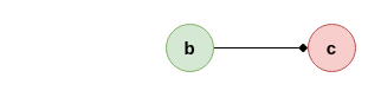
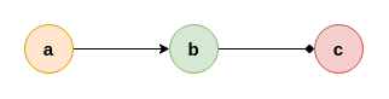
  <mxCell id="0" />
  <mxCell id="1" parent="0" />
+ <mxCell id="2" style="edgeStyle=orthogonalEdgeStyle;rounded=0;orthogonalLoop=1;jettySize=auto;html=1;exitX=1;exitY=0.5;exitDx=0;exitDy=0;entryX=0;entryY=0.5;entryDx=0;entryDy=0;" edge="1" parent="1" source="3" target="5"><mxGeometry relative="1" as="geometry" /></mxCell>
+ <mxCell id="3" value="&lt;b&gt;&lt;font style=&quot;font-size: 15px&quot;&gt;a&lt;/font&gt;&lt;/b&gt;" style="ellipse;whiteSpace=wrap;html=1;aspect=fixed;fillColor=#ffe6cc;strokeColor=#d79b00;" vertex="1" parent="1"><mxGeometry x="20" y="20" width="40" height="40" as="geometry" /></mxCell>
  <mxCell id="4" style="edgeStyle=none;rounded=0;orthogonalLoop=1;jettySize=auto;html=1;exitX=1;exitY=0.5;exitDx=0;exitDy=0;entryX=0;entryY=0.5;entryDx=0;entryDy=0;endArrow=diamond;" edge="1" parent="1" source="5" target="6"><mxGeometry relative="1" as="geometry" /></mxCell>
  <mxCell id="5" value="&lt;b&gt;&lt;font style=&quot;font-size: 15px&quot;&gt;b&lt;/font&gt;&lt;/b&gt;" style="ellipse;whiteSpace=wrap;html=1;aspect=fixed;fillColor=#d5e8d4;strokeColor=#82b366;" vertex="1" parent="1"><mxGeometry x="140" y="20" width="40" height="40" as="geometry" /></mxCell>
  <mxCell id="6" value="&lt;b&gt;&lt;font style=&quot;font-size: 15px&quot;&gt;c&lt;/font&gt;&lt;/b&gt;" style="ellipse;whiteSpace=wrap;html=1;aspect=fixed;fillColor=#f8cecc;strokeColor=#b85450;" vertex="1" parent="1"><mxGeometry x="260" y="20" width="40" height="40" as="geometry" /></mxCell>
